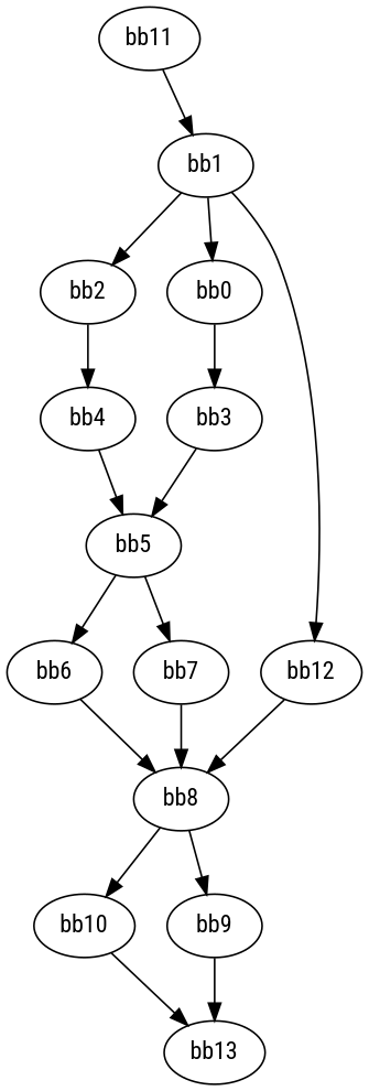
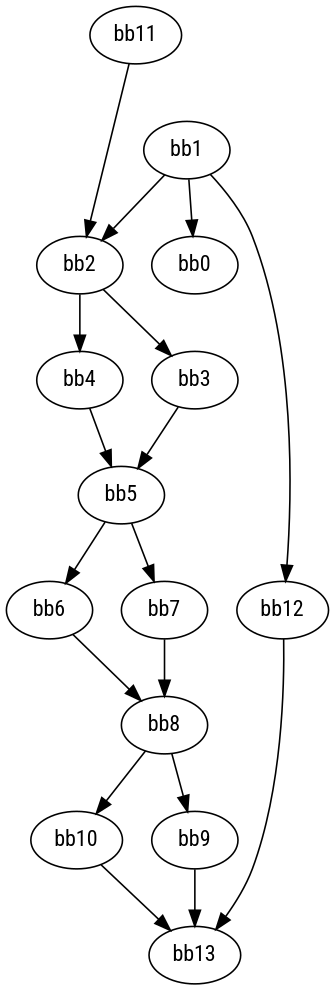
  digraph {
    fontname="Roboto Condensed"
    node [fontname="Roboto Condensed"]
    edge [fontname="Roboto Condensed"]
    n1 [label=bb0]
    n2 [label=bb1]
    n3 [label=bb2]
    n4 [label=bb12]
    n5 [label=bb3]
    n6 [label=bb4]
    n7 [label=bb13]
    n8 [label=bb5]
    n9 [label=bb6]
    n10 [label=bb7]
    n11 [label=bb8]
    n12 [label=bb9]
    n13 [label=bb10]
    n14 [label=bb11]
    n2 -> n1
    n2 -> n3
    n2 -> n4
-   n1 -> n5
+   n3 -> n5
    n3 -> n6
-   n4 -> n11
+   n4 -> n7
    n5 -> n8
    n6 -> n8
    n8 -> n9
    n8 -> n10
    n9 -> n11
    n10 -> n11
    n11 -> n12
    n11 -> n13
    n12 -> n7
    n13 -> n7
-   n14 -> n2
+   n14 -> n3
  }
